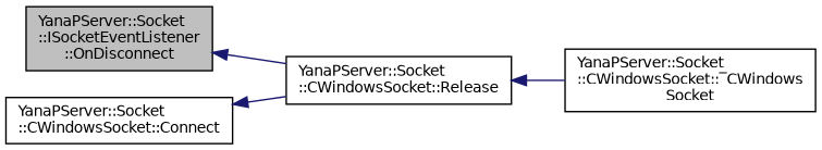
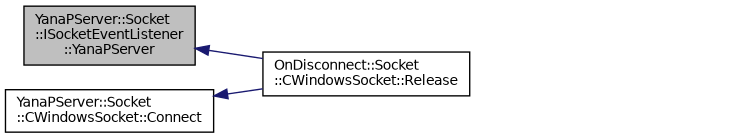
  digraph {
    rankdir=LR
    node [color=black fillcolor=white fontname=Helvetica fontsize=10 shape=record style=filled]
    edge [color=midnightblue dir=back fontname=Helvetica fontsize=10 labelfontname=Helvetica labelfontsize=10 style=solid]
-   n1 [fillcolor=grey75 fontcolor=black height=0.2 label="YanaPServer::Socket\l::ISocketEventListener\l::OnDisconnect" width=0.4]
-   n2 [height=0.2 label="YanaPServer::Socket\l::CWindowsSocket::Release" width=0.4]
-   n3 [height=0.2 label="YanaPServer::Socket\l::CWindowsSocket::‾CWindows\lSocket" width=0.4]
+   n1 [fillcolor=grey75 fontcolor=black height=0.2 label="YanaPServer::Socket\l::ISocketEventListener\l::YanaPServer" width=0.4]
+   n2 [height=0.2 label="OnDisconnect::Socket\l::CWindowsSocket::Release" width=0.4]
    n4 [height=0.2 label="YanaPServer::Socket\l::CWindowsSocket::Connect" width=0.4]
    n1 -> n2
-   n2 -> n3
    n4 -> n2
  }
